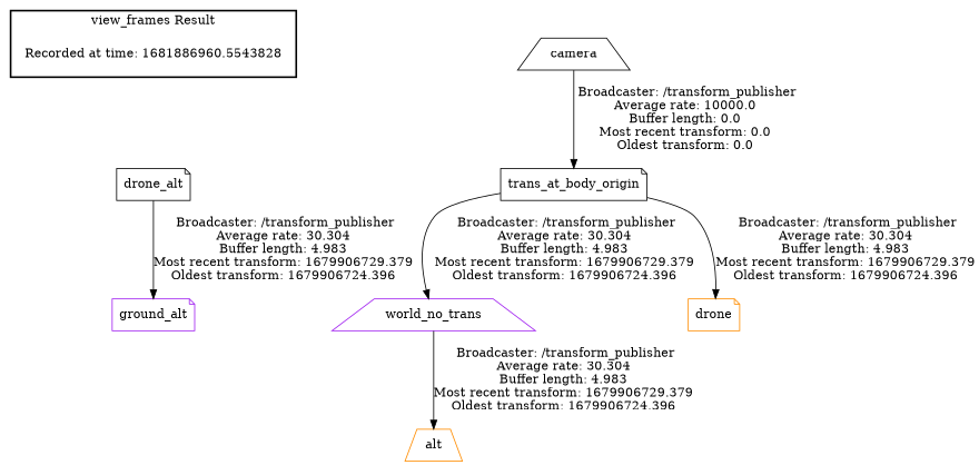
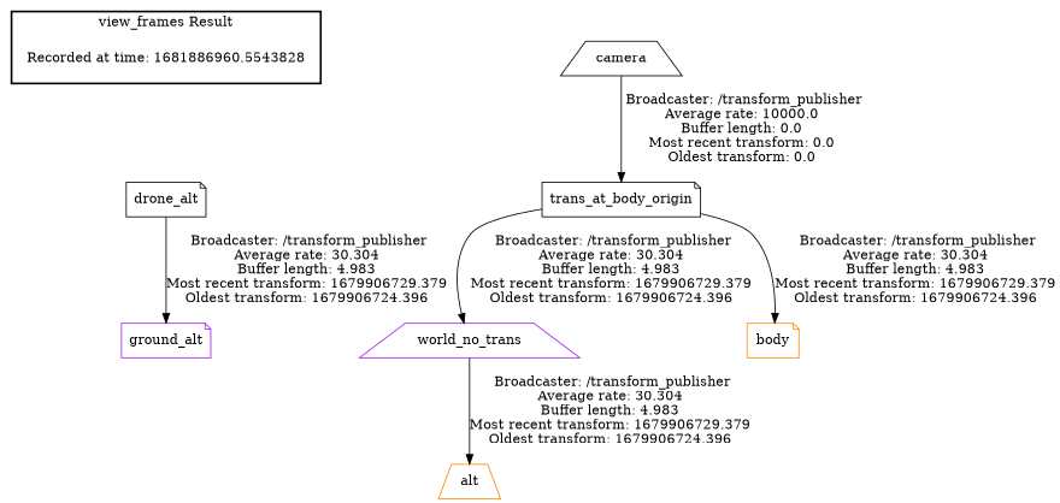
  digraph {
    node [color=black shape=note]
    "Recorded at time: 1681886960.5543828" [shape=plaintext]
    drone_alt
    camera [shape=trapezium]
    n4 [label=trans_at_body_origin]
    world_no_trans [color=purple shape=trapezium]
-   body [color=darkorange label=drone]
+   body [color=darkorange]
    n7 [color=darkorange label=alt shape=trapezium]
    ground_alt [color=purple]
    subgraph cluster_1 {
      color=black
      label="view_frames Result"
      style=bold
      "Recorded at time: 1681886960.5543828"
    }
    "Recorded at time: 1681886960.5543828" -> drone_alt [style=invis]
    drone_alt -> ground_alt [label=" Broadcaster: /transform_publisher\nAverage rate: 30.304\nBuffer length: 4.983\nMost recent transform: 1679906729.379\nOldest transform: 1679906724.396\n"]
    camera -> n4 [label=" Broadcaster: /transform_publisher\nAverage rate: 10000.0\nBuffer length: 0.0\nMost recent transform: 0.0\nOldest transform: 0.0\n"]
    n4 -> world_no_trans [label=" Broadcaster: /transform_publisher\nAverage rate: 30.304\nBuffer length: 4.983\nMost recent transform: 1679906729.379\nOldest transform: 1679906724.396\n"]
    n4 -> body [label=" Broadcaster: /transform_publisher\nAverage rate: 30.304\nBuffer length: 4.983\nMost recent transform: 1679906729.379\nOldest transform: 1679906724.396\n"]
    world_no_trans -> n7 [label=" Broadcaster: /transform_publisher\nAverage rate: 30.304\nBuffer length: 4.983\nMost recent transform: 1679906729.379\nOldest transform: 1679906724.396\n"]
  }
